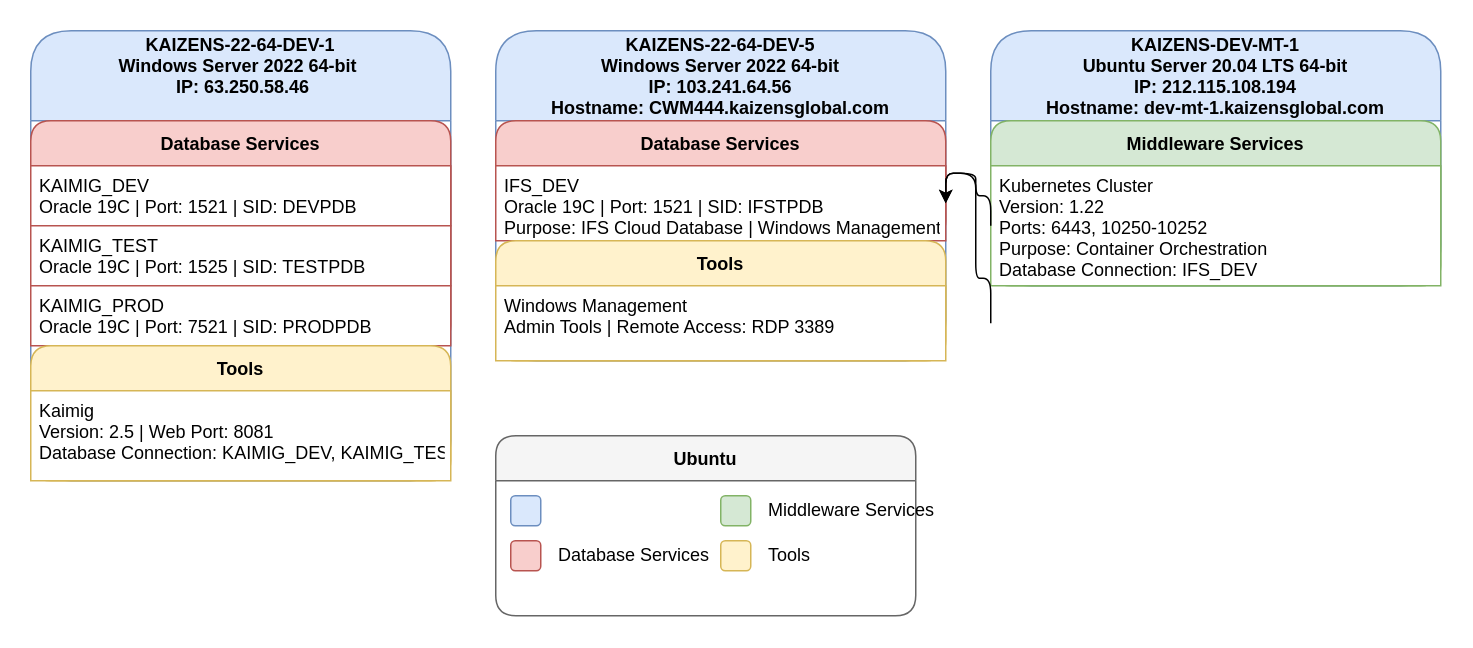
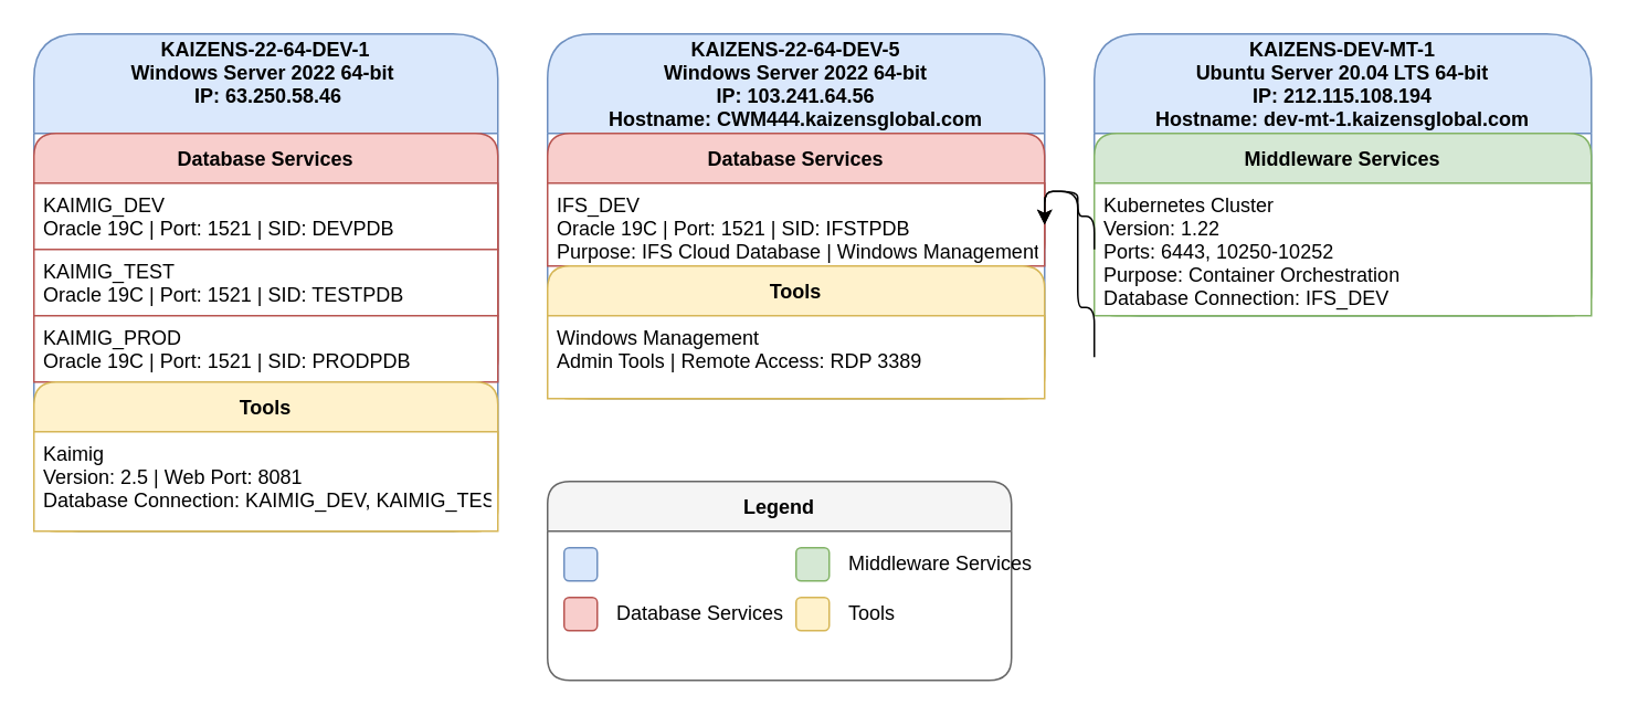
  <mxCell id="0" />
  <mxCell id="1" parent="0" />
  <mxCell id="2" value="KAIZENS-22-64-DEV-1&#10;Windows Server 2022 64-bit &#10; IP: 63.250.58.46&#10;" style="swimlane;fontStyle=1;childLayout=stackLayout;horizontal=1;startSize=60;horizontalStack=0;resizeParent=1;resizeParentMax=0;resizeLast=0;collapsible=1;marginBottom=0;fillColor=#dae8fc;strokeColor=#6c8ebf;rounded=1;" vertex="1" parent="1"><mxGeometry x="20" y="20" width="280" height="300" as="geometry" /></mxCell>
  <mxCell id="3" value="Database Services" style="swimlane;fontStyle=1;childLayout=stackLayout;horizontal=1;startSize=30;horizontalStack=0;resizeParent=1;resizeParentMax=0;resizeLast=0;collapsible=1;marginBottom=0;fillColor=#f8cecc;strokeColor=#b85450;rounded=1;" vertex="1" parent="2"><mxGeometry y="60" width="280" height="150" as="geometry" /></mxCell>
  <mxCell id="4" value="KAIMIG_DEV&#10;Oracle 19C | Port: 1521 | SID: DEVPDB    " style="text;strokeColor=#b85450;fillColor=#ffffff;align=left;verticalAlign=top;spacingLeft=4;spacingRight=4;overflow=hidden;rotatable=0;points=[[0,0.5],[1,0.5]];portConstraint=eastwest;" vertex="1" parent="3"><mxGeometry y="30" width="280" height="40" as="geometry" /></mxCell>
- <mxCell id="5" value="KAIMIG_TEST&#10;Oracle 19C | Port: 1525 | SID: TESTPDB" style="text;strokeColor=#b85450;fillColor=#ffffff;align=left;verticalAlign=top;spacingLeft=4;spacingRight=4;overflow=hidden;rotatable=0;points=[[0,0.5],[1,0.5]];portConstraint=eastwest;" vertex="1" parent="3"><mxGeometry y="70" width="280" height="40" as="geometry" /></mxCell>
- <mxCell id="6" value="KAIMIG_PROD&#10;Oracle 19C | Port: 7521 | SID: PRODPDB" style="text;strokeColor=#b85450;fillColor=#ffffff;align=left;verticalAlign=top;spacingLeft=4;spacingRight=4;overflow=hidden;rotatable=0;points=[[0,0.5],[1,0.5]];portConstraint=eastwest;" vertex="1" parent="3"><mxGeometry y="110" width="280" height="40" as="geometry" /></mxCell>
+ <mxCell id="5" value="KAIMIG_TEST&#10;Oracle 19C | Port: 1521 | SID: TESTPDB" style="text;strokeColor=#b85450;fillColor=#ffffff;align=left;verticalAlign=top;spacingLeft=4;spacingRight=4;overflow=hidden;rotatable=0;points=[[0,0.5],[1,0.5]];portConstraint=eastwest;" vertex="1" parent="3"><mxGeometry y="70" width="280" height="40" as="geometry" /></mxCell>
+ <mxCell id="6" value="KAIMIG_PROD&#10;Oracle 19C | Port: 1521 | SID: PRODPDB" style="text;strokeColor=#b85450;fillColor=#ffffff;align=left;verticalAlign=top;spacingLeft=4;spacingRight=4;overflow=hidden;rotatable=0;points=[[0,0.5],[1,0.5]];portConstraint=eastwest;" vertex="1" parent="3"><mxGeometry y="110" width="280" height="40" as="geometry" /></mxCell>
  <mxCell id="7" value="Tools" style="swimlane;fontStyle=1;childLayout=stackLayout;horizontal=1;startSize=30;horizontalStack=0;resizeParent=1;resizeParentMax=0;resizeLast=0;collapsible=1;marginBottom=0;fillColor=#fff2cc;strokeColor=#d6b656;rounded=1;" vertex="1" parent="2"><mxGeometry y="210" width="280" height="90" as="geometry" /></mxCell>
  <mxCell id="8" value="Kaimig&#10;Version: 2.5 | Web Port: 8081&#10;Database Connection: KAIMIG_DEV, KAIMIG_TEST" style="text;strokeColor=#d6b656;fillColor=#ffffff;align=left;verticalAlign=top;spacingLeft=4;spacingRight=4;overflow=hidden;rotatable=0;points=[[0,0.5],[1,0.5]];portConstraint=eastwest;" vertex="1" parent="7"><mxGeometry y="30" width="280" height="60" as="geometry" /></mxCell>
  <mxCell id="9" value="KAIZENS-22-64-DEV-5&#10;Windows Server 2022 64-bit&#10;IP: 103.241.64.56&#10;Hostname: CWM444.kaizensglobal.com" style="swimlane;fontStyle=1;childLayout=stackLayout;horizontal=1;startSize=60;horizontalStack=0;resizeParent=1;resizeParentMax=0;resizeLast=0;collapsible=1;marginBottom=0;fillColor=#dae8fc;strokeColor=#6c8ebf;rounded=1;" vertex="1" parent="1"><mxGeometry x="330" y="20" width="300" height="220" as="geometry" /></mxCell>
  <mxCell id="10" value="Database Services" style="swimlane;fontStyle=1;childLayout=stackLayout;horizontal=1;startSize=30;horizontalStack=0;resizeParent=1;resizeParentMax=0;resizeLast=0;collapsible=1;marginBottom=0;fillColor=#f8cecc;strokeColor=#b85450;rounded=1;" vertex="1" parent="9"><mxGeometry y="60" width="300" height="80" as="geometry" /></mxCell>
  <mxCell id="11" value="IFS_DEV&#10;Oracle 19C | Port: 1521 | SID: IFSTPDB&#10;Purpose: IFS Cloud Database | Windows Management Server" style="text;strokeColor=#b85450;fillColor=#ffffff;align=left;verticalAlign=top;spacingLeft=4;spacingRight=4;overflow=hidden;rotatable=0;points=[[0,0.5],[1,0.5]];portConstraint=eastwest;" vertex="1" parent="10"><mxGeometry y="30" width="300" height="50" as="geometry" /></mxCell>
  <mxCell id="12" value="Tools" style="swimlane;fontStyle=1;childLayout=stackLayout;horizontal=1;startSize=30;horizontalStack=0;resizeParent=1;resizeParentMax=0;resizeLast=0;collapsible=1;marginBottom=0;fillColor=#fff2cc;strokeColor=#d6b656;rounded=1;" vertex="1" parent="9"><mxGeometry y="140" width="300" height="80" as="geometry" /></mxCell>
  <mxCell id="13" value="Windows Management&#10;Admin Tools | Remote Access: RDP 3389" style="text;strokeColor=#d6b656;fillColor=#ffffff;align=left;verticalAlign=top;spacingLeft=4;spacingRight=4;overflow=hidden;rotatable=0;points=[[0,0.5],[1,0.5]];portConstraint=eastwest;" vertex="1" parent="12"><mxGeometry y="30" width="300" height="50" as="geometry" /></mxCell>
  <mxCell id="14" value="KAIZENS-DEV-MT-1&#10;Ubuntu Server 20.04 LTS 64-bit&#10;IP: 212.115.108.194&#10;Hostname: dev-mt-1.kaizensglobal.com" style="swimlane;fontStyle=1;childLayout=stackLayout;horizontal=1;startSize=60;horizontalStack=0;resizeParent=1;resizeParentMax=0;resizeLast=0;collapsible=1;marginBottom=0;fillColor=#dae8fc;strokeColor=#6c8ebf;rounded=1;" vertex="1" parent="1"><mxGeometry x="660" y="20" width="300" height="170" as="geometry" /></mxCell>
  <mxCell id="15" value="Middleware Services" style="swimlane;fontStyle=1;childLayout=stackLayout;horizontal=1;startSize=30;horizontalStack=0;resizeParent=1;resizeParentMax=0;resizeLast=0;collapsible=1;marginBottom=0;fillColor=#d5e8d4;strokeColor=#82b366;rounded=1;" vertex="1" parent="14"><mxGeometry y="60" width="300" height="110" as="geometry" /></mxCell>
  <mxCell id="16" value="Kubernetes Cluster&#10;Version: 1.22&#10;Ports: 6443, 10250-10252&#10;Purpose: Container Orchestration&#10;Database Connection: IFS_DEV" style="text;strokeColor=#82b366;fillColor=#ffffff;align=left;verticalAlign=top;spacingLeft=4;spacingRight=4;overflow=hidden;rotatable=0;points=[[0,0.5],[1,0.5]];portConstraint=eastwest;" vertex="1" parent="15"><mxGeometry y="30" width="300" height="80" as="geometry" /></mxCell>
  <mxCell id="17" value="" style="endArrow=classic;html=1;exitX=0;exitY=0.5;exitDx=0;exitDy=0;entryX=1;entryY=0.5;entryDx=0;entryDy=0;edgeStyle=orthogonalEdgeStyle;rounded=1;" edge="1" parent="1" source="16" target="11"><mxGeometry width="50" height="50" relative="1" as="geometry"><mxPoint x="420" y="350" as="sourcePoint" /><mxPoint x="470" y="300" as="targetPoint" /><Array as="points"><mxPoint x="650" y="130" /><mxPoint x="650" y="115" /></Array></mxGeometry></mxCell>
  <mxCell id="18" value="" style="endArrow=classic;html=1;exitX=0;exitY=0.5;exitDx=0;exitDy=0;entryX=1;entryY=0.5;entryDx=0;entryDy=0;edgeStyle=orthogonalEdgeStyle;rounded=1;" edge="1" parent="1" target="11"><mxGeometry width="50" height="50" relative="1" as="geometry"><mxPoint x="660" y="215" as="sourcePoint" /><mxPoint x="470" y="300" as="targetPoint" /><Array as="points"><mxPoint x="650" y="185" /><mxPoint x="650" y="115" /></Array></mxGeometry></mxCell>
- <mxCell id="19" value="Ubuntu" style="swimlane;fontStyle=1;childLayout=stackLayout;horizontal=1;startSize=30;horizontalStack=0;resizeParent=1;resizeParentMax=0;resizeLast=0;collapsible=1;marginBottom=0;fillColor=#f5f5f5;strokeColor=#666666;rounded=1;" vertex="1" parent="1"><mxGeometry x="330" y="290" width="280" height="120" as="geometry" /></mxCell>
+ <mxCell id="19" value="Legend" style="swimlane;fontStyle=1;childLayout=stackLayout;horizontal=1;startSize=30;horizontalStack=0;resizeParent=1;resizeParentMax=0;resizeLast=0;collapsible=1;marginBottom=0;fillColor=#f5f5f5;strokeColor=#666666;rounded=1;" vertex="1" parent="1"><mxGeometry x="330" y="290" width="280" height="120" as="geometry" /></mxCell>
  <mxCell id="20" value="" style="group" vertex="1" connectable="0" parent="19"><mxGeometry y="30" width="280" height="90" as="geometry" /></mxCell>
  <mxCell id="21" value="" style="rounded=1;whiteSpace=wrap;html=1;fillColor=#dae8fc;strokeColor=#6c8ebf;" vertex="1" parent="20"><mxGeometry x="10" y="10" width="20" height="20" as="geometry" /></mxCell>
  <mxCell id="22" value="" style="rounded=1;whiteSpace=wrap;html=1;fillColor=#f8cecc;strokeColor=#b85450;" vertex="1" parent="20"><mxGeometry x="10" y="40" width="20" height="20" as="geometry" /></mxCell>
  <mxCell id="23" value="Database Services" style="text;html=1;strokeColor=none;fillColor=none;align=left;verticalAlign=middle;whiteSpace=wrap;rounded=0;" vertex="1" parent="20"><mxGeometry x="40" y="40" width="110" height="20" as="geometry" /></mxCell>
  <mxCell id="24" value="" style="rounded=1;whiteSpace=wrap;html=1;fillColor=#d5e8d4;strokeColor=#82b366;" vertex="1" parent="20"><mxGeometry x="150" y="10" width="20" height="20" as="geometry" /></mxCell>
  <mxCell id="25" value="Middleware Services" style="text;html=1;strokeColor=none;fillColor=none;align=left;verticalAlign=middle;whiteSpace=wrap;rounded=0;" vertex="1" parent="20"><mxGeometry x="180" y="10" width="120" height="20" as="geometry" /></mxCell>
  <mxCell id="26" value="" style="rounded=1;whiteSpace=wrap;html=1;fillColor=#fff2cc;strokeColor=#d6b656;" vertex="1" parent="20"><mxGeometry x="150" y="40" width="20" height="20" as="geometry" /></mxCell>
  <mxCell id="27" value="Tools" style="text;html=1;strokeColor=none;fillColor=none;align=left;verticalAlign=middle;whiteSpace=wrap;rounded=0;" vertex="1" parent="20"><mxGeometry x="180" y="40" width="40" height="20" as="geometry" /></mxCell>
